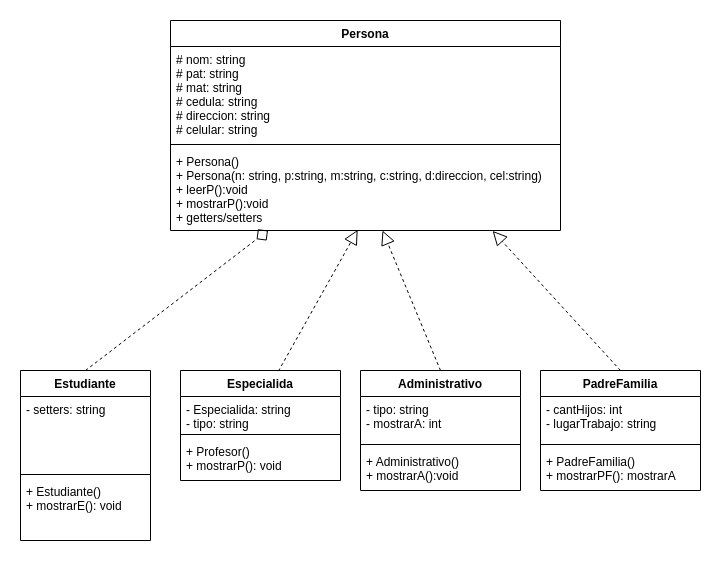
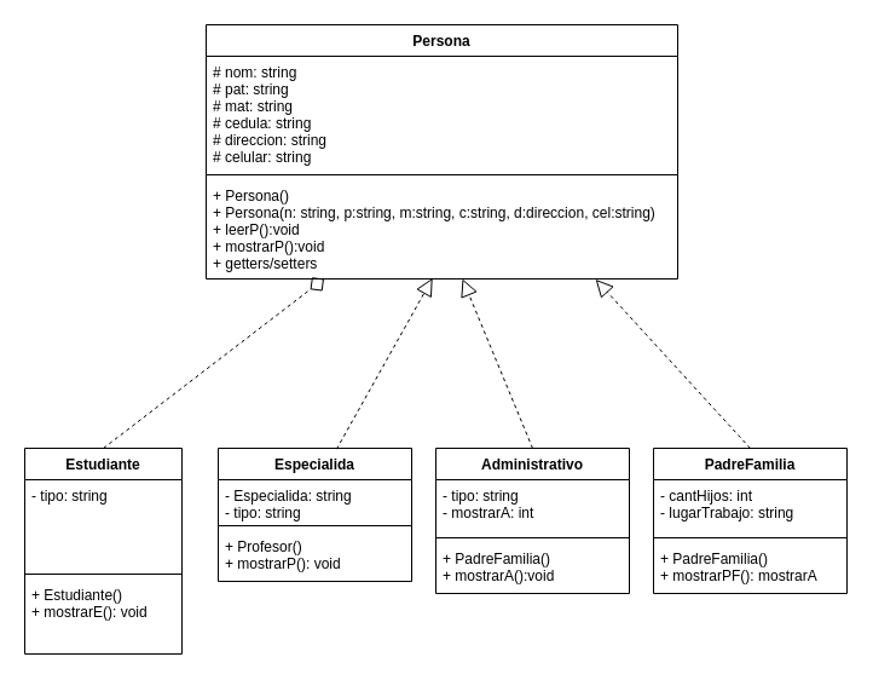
  <mxCell id="0" />
  <mxCell id="1" parent="0" />
  <mxCell id="2" value="Persona" style="swimlane;fontStyle=1;align=center;verticalAlign=top;childLayout=stackLayout;horizontal=1;startSize=26;horizontalStack=0;resizeParent=1;resizeParentMax=0;resizeLast=0;collapsible=1;marginBottom=0;" vertex="1" parent="1"><mxGeometry x="170" y="20" width="390" height="210" as="geometry"><mxRectangle x="400" y="80" width="80" height="26" as="alternateBounds" /></mxGeometry></mxCell>
  <mxCell id="3" value="# nom: string&#10;# pat: string&#10;# mat: string&#10;# cedula: string&#10;# direccion: string&#10;# celular: string&#10;" style="text;strokeColor=none;fillColor=none;align=left;verticalAlign=top;spacingLeft=4;spacingRight=4;overflow=hidden;rotatable=0;points=[[0,0.5],[1,0.5]];portConstraint=eastwest;" vertex="1" parent="2"><mxGeometry y="26" width="390" height="94" as="geometry" /></mxCell>
  <mxCell id="4" value="" style="line;strokeWidth=1;fillColor=none;align=left;verticalAlign=middle;spacingTop=-1;spacingLeft=3;spacingRight=3;rotatable=0;labelPosition=right;points=[];portConstraint=eastwest;" vertex="1" parent="2"><mxGeometry y="120" width="390" height="8" as="geometry" /></mxCell>
  <mxCell id="5" value="+ Persona()&#10;+ Persona(n: string, p:string, m:string, c:string, d:direccion, cel:string)&#10;+ leerP():void&#10;+ mostrarP():void&#10;+ getters/setters" style="text;strokeColor=none;fillColor=none;align=left;verticalAlign=top;spacingLeft=4;spacingRight=4;overflow=hidden;rotatable=0;points=[[0,0.5],[1,0.5]];portConstraint=eastwest;" vertex="1" parent="2"><mxGeometry y="128" width="390" height="82" as="geometry" /></mxCell>
  <mxCell id="6" value="Estudiante" style="swimlane;fontStyle=1;align=center;verticalAlign=top;childLayout=stackLayout;horizontal=1;startSize=26;horizontalStack=0;resizeParent=1;resizeParentMax=0;resizeLast=0;collapsible=1;marginBottom=0;" vertex="1" parent="1"><mxGeometry x="20" y="370" width="130" height="170" as="geometry"><mxRectangle x="110" y="440" width="90" height="26" as="alternateBounds" /></mxGeometry></mxCell>
- <mxCell id="7" value="- setters: string&#10;" style="text;strokeColor=none;fillColor=none;align=left;verticalAlign=top;spacingLeft=4;spacingRight=4;overflow=hidden;rotatable=0;points=[[0,0.5],[1,0.5]];portConstraint=eastwest;" vertex="1" parent="6"><mxGeometry y="26" width="130" height="74" as="geometry" /></mxCell>
+ <mxCell id="7" value="- tipo: string&#10;" style="text;strokeColor=none;fillColor=none;align=left;verticalAlign=top;spacingLeft=4;spacingRight=4;overflow=hidden;rotatable=0;points=[[0,0.5],[1,0.5]];portConstraint=eastwest;" vertex="1" parent="6"><mxGeometry y="26" width="130" height="74" as="geometry" /></mxCell>
  <mxCell id="8" value="" style="line;strokeWidth=1;fillColor=none;align=left;verticalAlign=middle;spacingTop=-1;spacingLeft=3;spacingRight=3;rotatable=0;labelPosition=right;points=[];portConstraint=eastwest;" vertex="1" parent="6"><mxGeometry y="100" width="130" height="8" as="geometry" /></mxCell>
  <mxCell id="9" value="+ Estudiante()&#10;+ mostrarE(): void" style="text;strokeColor=none;fillColor=none;align=left;verticalAlign=top;spacingLeft=4;spacingRight=4;overflow=hidden;rotatable=0;points=[[0,0.5],[1,0.5]];portConstraint=eastwest;" vertex="1" parent="6"><mxGeometry y="108" width="130" height="62" as="geometry" /></mxCell>
  <mxCell id="10" value="" style="endArrow=diamond;dashed=1;endFill=0;endSize=12;html=1;rounded=0;exitX=0.5;exitY=0;exitDx=0;exitDy=0;entryX=0.25;entryY=1;entryDx=0;entryDy=0;" edge="1" parent="1" source="6" target="2"><mxGeometry width="160" relative="1" as="geometry"><mxPoint x="110" y="350" as="sourcePoint" /><mxPoint x="200" y="320" as="targetPoint" /></mxGeometry></mxCell>
  <mxCell id="11" value="Especialida" style="swimlane;fontStyle=1;align=center;verticalAlign=top;childLayout=stackLayout;horizontal=1;startSize=26;horizontalStack=0;resizeParent=1;resizeParentMax=0;resizeLast=0;collapsible=1;marginBottom=0;" vertex="1" parent="1"><mxGeometry x="180" y="370" width="160" height="110" as="geometry"><mxRectangle x="270" y="440" width="80" height="26" as="alternateBounds" /></mxGeometry></mxCell>
  <mxCell id="12" value="- Especialida: string&#10;- tipo: string" style="text;strokeColor=none;fillColor=none;align=left;verticalAlign=top;spacingLeft=4;spacingRight=4;overflow=hidden;rotatable=0;points=[[0,0.5],[1,0.5]];portConstraint=eastwest;" vertex="1" parent="11"><mxGeometry y="26" width="160" height="34" as="geometry" /></mxCell>
  <mxCell id="13" value="" style="line;strokeWidth=1;fillColor=none;align=left;verticalAlign=middle;spacingTop=-1;spacingLeft=3;spacingRight=3;rotatable=0;labelPosition=right;points=[];portConstraint=eastwest;" vertex="1" parent="11"><mxGeometry y="60" width="160" height="8" as="geometry" /></mxCell>
  <mxCell id="14" value="+ Profesor()&#10;+ mostrarP(): void" style="text;strokeColor=none;fillColor=none;align=left;verticalAlign=top;spacingLeft=4;spacingRight=4;overflow=hidden;rotatable=0;points=[[0,0.5],[1,0.5]];portConstraint=eastwest;" vertex="1" parent="11"><mxGeometry y="68" width="160" height="42" as="geometry" /></mxCell>
  <mxCell id="15" value="" style="endArrow=block;dashed=1;endFill=0;endSize=12;html=1;rounded=0;entryX=0.48;entryY=0.993;entryDx=0;entryDy=0;entryPerimeter=0;exitX=0.612;exitY=0.006;exitDx=0;exitDy=0;exitPerimeter=0;" edge="1" parent="1" source="11" target="5"><mxGeometry width="160" relative="1" as="geometry"><mxPoint x="230" y="430" as="sourcePoint" /><mxPoint x="390" y="430" as="targetPoint" /></mxGeometry></mxCell>
  <mxCell id="16" value="Administrativo" style="swimlane;fontStyle=1;align=center;verticalAlign=top;childLayout=stackLayout;horizontal=1;startSize=26;horizontalStack=0;resizeParent=1;resizeParentMax=0;resizeLast=0;collapsible=1;marginBottom=0;" vertex="1" parent="1"><mxGeometry x="360" y="370" width="160" height="120" as="geometry"><mxRectangle x="430" y="440" width="120" height="26" as="alternateBounds" /></mxGeometry></mxCell>
  <mxCell id="17" value="- tipo: string&#10;- mostrarA: int" style="text;strokeColor=none;fillColor=none;align=left;verticalAlign=top;spacingLeft=4;spacingRight=4;overflow=hidden;rotatable=0;points=[[0,0.5],[1,0.5]];portConstraint=eastwest;" vertex="1" parent="16"><mxGeometry y="26" width="160" height="44" as="geometry" /></mxCell>
  <mxCell id="18" value="" style="line;strokeWidth=1;fillColor=none;align=left;verticalAlign=middle;spacingTop=-1;spacingLeft=3;spacingRight=3;rotatable=0;labelPosition=right;points=[];portConstraint=eastwest;" vertex="1" parent="16"><mxGeometry y="70" width="160" height="8" as="geometry" /></mxCell>
- <mxCell id="19" value="+ Administrativo()&#10;+ mostrarA():void" style="text;strokeColor=none;fillColor=none;align=left;verticalAlign=top;spacingLeft=4;spacingRight=4;overflow=hidden;rotatable=0;points=[[0,0.5],[1,0.5]];portConstraint=eastwest;" vertex="1" parent="16"><mxGeometry y="78" width="160" height="42" as="geometry" /></mxCell>
+ <mxCell id="19" value="+ PadreFamilia()&#10;+ mostrarA():void" style="text;strokeColor=none;fillColor=none;align=left;verticalAlign=top;spacingLeft=4;spacingRight=4;overflow=hidden;rotatable=0;points=[[0,0.5],[1,0.5]];portConstraint=eastwest;" vertex="1" parent="16"><mxGeometry y="78" width="160" height="42" as="geometry" /></mxCell>
  <mxCell id="20" value="PadreFamilia" style="swimlane;fontStyle=1;align=center;verticalAlign=top;childLayout=stackLayout;horizontal=1;startSize=26;horizontalStack=0;resizeParent=1;resizeParentMax=0;resizeLast=0;collapsible=1;marginBottom=0;" vertex="1" parent="1"><mxGeometry x="540" y="370" width="160" height="120" as="geometry"><mxRectangle x="630" y="440" width="110" height="26" as="alternateBounds" /></mxGeometry></mxCell>
  <mxCell id="21" value="- cantHijos: int&#10;- lugarTrabajo: string" style="text;strokeColor=none;fillColor=none;align=left;verticalAlign=top;spacingLeft=4;spacingRight=4;overflow=hidden;rotatable=0;points=[[0,0.5],[1,0.5]];portConstraint=eastwest;" vertex="1" parent="20"><mxGeometry y="26" width="160" height="44" as="geometry" /></mxCell>
  <mxCell id="22" value="" style="line;strokeWidth=1;fillColor=none;align=left;verticalAlign=middle;spacingTop=-1;spacingLeft=3;spacingRight=3;rotatable=0;labelPosition=right;points=[];portConstraint=eastwest;" vertex="1" parent="20"><mxGeometry y="70" width="160" height="8" as="geometry" /></mxCell>
  <mxCell id="23" value="+ PadreFamilia()&#10;+ mostrarPF(): mostrarA" style="text;strokeColor=none;fillColor=none;align=left;verticalAlign=top;spacingLeft=4;spacingRight=4;overflow=hidden;rotatable=0;points=[[0,0.5],[1,0.5]];portConstraint=eastwest;" vertex="1" parent="20"><mxGeometry y="78" width="160" height="42" as="geometry" /></mxCell>
  <mxCell id="24" value="" style="endArrow=block;dashed=1;endFill=0;endSize=12;html=1;rounded=0;exitX=0.5;exitY=0;exitDx=0;exitDy=0;" edge="1" parent="1" source="16" target="5"><mxGeometry width="160" relative="1" as="geometry"><mxPoint x="510.72" y="430.47" as="sourcePoint" /><mxPoint x="510" y="319.996" as="targetPoint" /></mxGeometry></mxCell>
  <mxCell id="25" value="" style="endArrow=block;dashed=1;endFill=0;endSize=12;html=1;rounded=0;exitX=0.5;exitY=0;exitDx=0;exitDy=0;entryX=0.826;entryY=1.005;entryDx=0;entryDy=0;entryPerimeter=0;" edge="1" parent="1" source="20" target="5"><mxGeometry width="160" relative="1" as="geometry"><mxPoint x="573.19" y="419" as="sourcePoint" /><mxPoint x="519.999" y="319" as="targetPoint" /></mxGeometry></mxCell>
